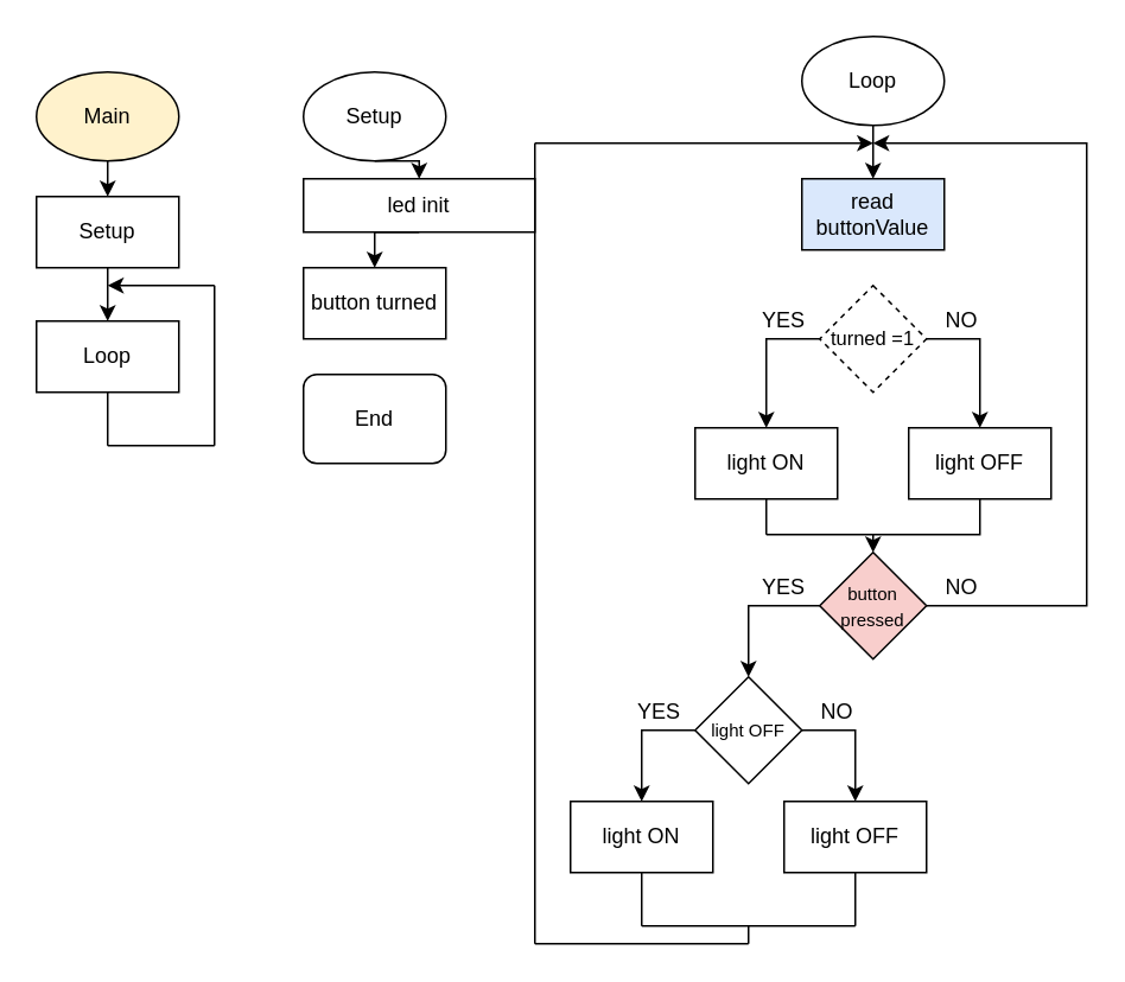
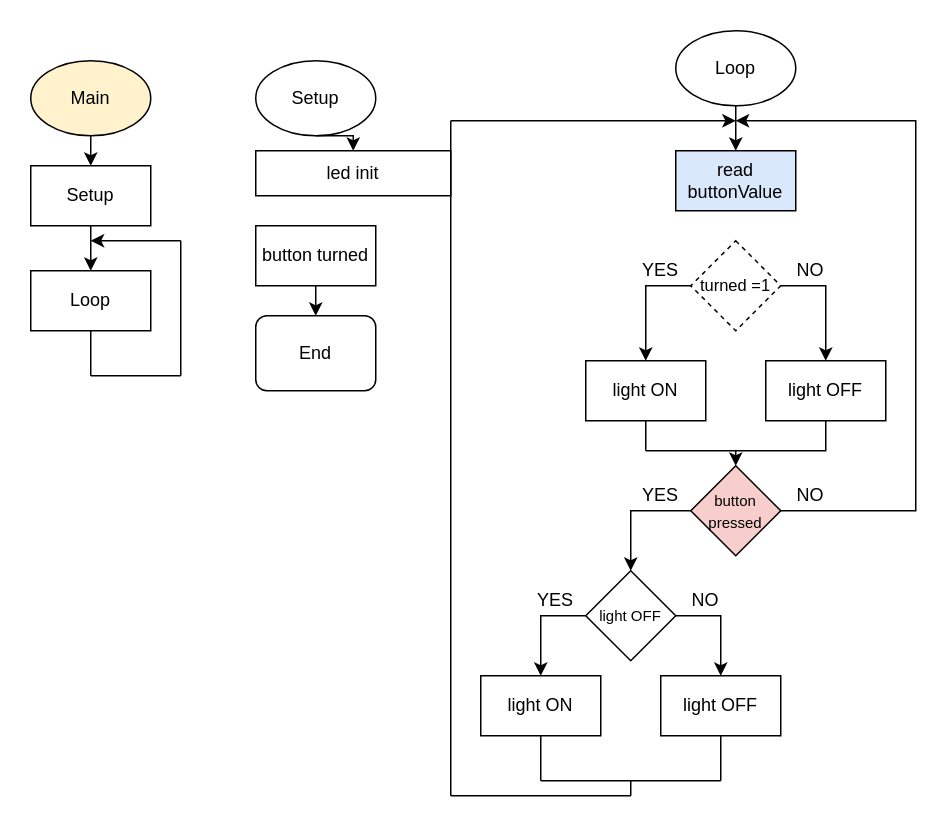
  <mxCell id="0" />
  <mxCell id="1" parent="0" />
  <mxCell id="2" style="edgeStyle=orthogonalEdgeStyle;rounded=0;orthogonalLoop=1;jettySize=auto;html=1;exitX=0.5;exitY=1;exitDx=0;exitDy=0;entryX=0.5;entryY=0;entryDx=0;entryDy=0;" edge="1" parent="1" source="3" target="5"><mxGeometry relative="1" as="geometry" /></mxCell>
  <mxCell id="3" value="Main" style="ellipse;whiteSpace=wrap;html=1;fillColor=#fff2cc;" vertex="1" parent="1"><mxGeometry x="20" y="40" width="80" height="50" as="geometry" /></mxCell>
  <mxCell id="4" style="edgeStyle=orthogonalEdgeStyle;rounded=0;orthogonalLoop=1;jettySize=auto;html=1;exitX=0.5;exitY=1;exitDx=0;exitDy=0;entryX=0.5;entryY=0;entryDx=0;entryDy=0;" edge="1" parent="1" source="5" target="6"><mxGeometry relative="1" as="geometry" /></mxCell>
  <mxCell id="5" value="Setup" style="rounded=0;whiteSpace=wrap;html=1;" vertex="1" parent="1"><mxGeometry x="20" y="110" width="80" height="40" as="geometry" /></mxCell>
  <mxCell id="6" value="Loop" style="rounded=0;whiteSpace=wrap;html=1;" vertex="1" parent="1"><mxGeometry x="20" y="180" width="80" height="40" as="geometry" /></mxCell>
  <mxCell id="7" value="" style="endArrow=none;html=1;exitX=0.5;exitY=1;exitDx=0;exitDy=0;" edge="1" parent="1" source="6"><mxGeometry width="50" height="50" relative="1" as="geometry"><mxPoint x="390" y="440" as="sourcePoint" /><mxPoint x="60" y="250" as="targetPoint" /></mxGeometry></mxCell>
  <mxCell id="8" value="" style="endArrow=none;html=1;" edge="1" parent="1"><mxGeometry width="50" height="50" relative="1" as="geometry"><mxPoint x="60" y="250" as="sourcePoint" /><mxPoint x="120" y="250" as="targetPoint" /></mxGeometry></mxCell>
  <mxCell id="9" value="" style="endArrow=none;html=1;" edge="1" parent="1"><mxGeometry width="50" height="50" relative="1" as="geometry"><mxPoint x="120" y="250" as="sourcePoint" /><mxPoint x="120" y="160" as="targetPoint" /></mxGeometry></mxCell>
  <mxCell id="10" value="" style="endArrow=classic;html=1;" edge="1" parent="1"><mxGeometry width="50" height="50" relative="1" as="geometry"><mxPoint x="120" y="160" as="sourcePoint" /><mxPoint x="60" y="160" as="targetPoint" /></mxGeometry></mxCell>
  <mxCell id="11" style="edgeStyle=orthogonalEdgeStyle;rounded=0;orthogonalLoop=1;jettySize=auto;html=1;exitX=0.5;exitY=1;exitDx=0;exitDy=0;entryX=0.5;entryY=0;entryDx=0;entryDy=0;" edge="1" parent="1" source="12" target="14"><mxGeometry relative="1" as="geometry" /></mxCell>
  <mxCell id="12" value="Setup" style="ellipse;whiteSpace=wrap;html=1;" vertex="1" parent="1"><mxGeometry x="170" y="40" width="80" height="50" as="geometry" /></mxCell>
- <mxCell id="13" style="edgeStyle=orthogonalEdgeStyle;rounded=0;orthogonalLoop=1;jettySize=auto;html=1;exitX=0.5;exitY=1;exitDx=0;exitDy=0;entryX=0.5;entryY=0;entryDx=0;entryDy=0;" edge="1" parent="1" source="14" target="16"><mxGeometry relative="1" as="geometry" /></mxCell>
  <mxCell id="14" value="led init" style="rounded=0;whiteSpace=wrap;html=1;" vertex="1" parent="1"><mxGeometry x="170" y="100" width="130" height="30" as="geometry" /></mxCell>
+ <mxCell id="15" style="edgeStyle=orthogonalEdgeStyle;rounded=0;orthogonalLoop=1;jettySize=auto;html=1;exitX=0.5;exitY=1;exitDx=0;exitDy=0;entryX=0.5;entryY=0;entryDx=0;entryDy=0;" edge="1" parent="1" source="16" target="17"><mxGeometry relative="1" as="geometry" /></mxCell>
  <mxCell id="16" value="button turned" style="rounded=0;whiteSpace=wrap;html=1;" vertex="1" parent="1"><mxGeometry x="170" y="150" width="80" height="40" as="geometry" /></mxCell>
  <mxCell id="17" value="End" style="whiteSpace=wrap;html=1;rounded=1;" vertex="1" parent="1"><mxGeometry x="170" y="210" width="80" height="50" as="geometry" /></mxCell>
  <mxCell id="18" style="edgeStyle=orthogonalEdgeStyle;rounded=0;orthogonalLoop=1;jettySize=auto;html=1;exitX=0.5;exitY=1;exitDx=0;exitDy=0;entryX=0.5;entryY=0;entryDx=0;entryDy=0;" edge="1" parent="1" source="19" target="20"><mxGeometry relative="1" as="geometry" /></mxCell>
  <mxCell id="19" value="Loop" style="ellipse;whiteSpace=wrap;html=1;" vertex="1" parent="1"><mxGeometry x="450" y="20" width="80" height="50" as="geometry" /></mxCell>
  <mxCell id="20" value="read buttonValue" style="rounded=0;whiteSpace=wrap;html=1;fillColor=#dae8fc;" vertex="1" parent="1"><mxGeometry x="450" y="100" width="80" height="40" as="geometry" /></mxCell>
  <mxCell id="21" style="edgeStyle=orthogonalEdgeStyle;rounded=0;orthogonalLoop=1;jettySize=auto;html=1;exitX=0;exitY=0.5;exitDx=0;exitDy=0;entryX=0.5;entryY=0;entryDx=0;entryDy=0;" edge="1" parent="1" source="23" target="24"><mxGeometry relative="1" as="geometry"><mxPoint x="430" y="190.276" as="targetPoint" /></mxGeometry></mxCell>
  <mxCell id="22" style="edgeStyle=orthogonalEdgeStyle;rounded=0;orthogonalLoop=1;jettySize=auto;html=1;exitX=1;exitY=0.5;exitDx=0;exitDy=0;entryX=0.5;entryY=0;entryDx=0;entryDy=0;" edge="1" parent="1" source="23" target="26"><mxGeometry relative="1" as="geometry"><mxPoint x="550" y="190.276" as="targetPoint" /></mxGeometry></mxCell>
  <mxCell id="23" value="&lt;font style=&quot;font-size: 11px&quot;&gt;turned =1&lt;/font&gt;" style="rhombus;whiteSpace=wrap;html=1;dashed=1;" vertex="1" parent="1"><mxGeometry x="460" y="160" width="60" height="60" as="geometry" /></mxCell>
  <mxCell id="24" value="light ON" style="rounded=0;whiteSpace=wrap;html=1;" vertex="1" parent="1"><mxGeometry x="390" y="240" width="80" height="40" as="geometry" /></mxCell>
  <mxCell id="25" style="edgeStyle=orthogonalEdgeStyle;rounded=0;orthogonalLoop=1;jettySize=auto;html=1;exitX=0.5;exitY=1;exitDx=0;exitDy=0;entryX=0.5;entryY=0;entryDx=0;entryDy=0;" edge="1" parent="1" source="26" target="31"><mxGeometry relative="1" as="geometry"><mxPoint x="490" y="300" as="targetPoint" /></mxGeometry></mxCell>
  <mxCell id="26" value="light OFF" style="rounded=0;whiteSpace=wrap;html=1;" vertex="1" parent="1"><mxGeometry x="510" y="240" width="80" height="40" as="geometry" /></mxCell>
  <mxCell id="27" value="YES" style="text;html=1;strokeColor=none;fillColor=none;align=center;verticalAlign=middle;whiteSpace=wrap;rounded=0;" vertex="1" parent="1"><mxGeometry x="420" y="170" width="40" height="20" as="geometry" /></mxCell>
  <mxCell id="28" value="NO" style="text;html=1;strokeColor=none;fillColor=none;align=center;verticalAlign=middle;whiteSpace=wrap;rounded=0;" vertex="1" parent="1"><mxGeometry x="520" y="170" width="40" height="20" as="geometry" /></mxCell>
  <mxCell id="29" style="edgeStyle=orthogonalEdgeStyle;rounded=0;orthogonalLoop=1;jettySize=auto;html=1;exitX=0;exitY=0.5;exitDx=0;exitDy=0;entryX=0.5;entryY=0;entryDx=0;entryDy=0;" edge="1" parent="1" source="31" target="34"><mxGeometry relative="1" as="geometry"><mxPoint x="420" y="339.931" as="targetPoint" /></mxGeometry></mxCell>
  <mxCell id="30" style="edgeStyle=orthogonalEdgeStyle;rounded=0;orthogonalLoop=1;jettySize=auto;html=1;exitX=1;exitY=0.5;exitDx=0;exitDy=0;" edge="1" parent="1" source="31"><mxGeometry relative="1" as="geometry"><mxPoint x="490" y="80" as="targetPoint" /><Array as="points"><mxPoint x="610" y="340" /></Array></mxGeometry></mxCell>
  <mxCell id="31" value="&lt;font style=&quot;font-size: 10px&quot;&gt;button pressed&lt;/font&gt;" style="rhombus;whiteSpace=wrap;html=1;fillColor=#f8cecc;" vertex="1" parent="1"><mxGeometry x="460" y="310" width="60" height="60" as="geometry" /></mxCell>
  <mxCell id="32" style="edgeStyle=orthogonalEdgeStyle;rounded=0;orthogonalLoop=1;jettySize=auto;html=1;exitX=0;exitY=0.5;exitDx=0;exitDy=0;entryX=0.5;entryY=0;entryDx=0;entryDy=0;" edge="1" parent="1" source="34" target="39"><mxGeometry relative="1" as="geometry"><mxPoint x="360" y="410.276" as="targetPoint" /></mxGeometry></mxCell>
  <mxCell id="33" style="edgeStyle=orthogonalEdgeStyle;rounded=0;orthogonalLoop=1;jettySize=auto;html=1;exitX=1;exitY=0.5;exitDx=0;exitDy=0;entryX=0.5;entryY=0;entryDx=0;entryDy=0;" edge="1" parent="1" source="34" target="40"><mxGeometry relative="1" as="geometry"><mxPoint x="480" y="410.276" as="targetPoint" /></mxGeometry></mxCell>
  <mxCell id="34" value="&lt;font style=&quot;font-size: 10px&quot;&gt;light OFF&lt;/font&gt;" style="rhombus;whiteSpace=wrap;html=1;" vertex="1" parent="1"><mxGeometry x="390" y="380" width="60" height="60" as="geometry" /></mxCell>
  <mxCell id="35" value="" style="endArrow=none;html=1;exitX=0.5;exitY=1;exitDx=0;exitDy=0;" edge="1" parent="1" source="24"><mxGeometry width="50" height="50" relative="1" as="geometry"><mxPoint x="440" y="300" as="sourcePoint" /><mxPoint x="430" y="300" as="targetPoint" /></mxGeometry></mxCell>
  <mxCell id="36" value="" style="endArrow=none;html=1;" edge="1" parent="1"><mxGeometry width="50" height="50" relative="1" as="geometry"><mxPoint x="430" y="300" as="sourcePoint" /><mxPoint x="490" y="300" as="targetPoint" /></mxGeometry></mxCell>
  <mxCell id="37" value="YES" style="text;html=1;strokeColor=none;fillColor=none;align=center;verticalAlign=middle;whiteSpace=wrap;rounded=0;" vertex="1" parent="1"><mxGeometry x="420" y="320" width="40" height="20" as="geometry" /></mxCell>
  <mxCell id="38" value="NO" style="text;html=1;strokeColor=none;fillColor=none;align=center;verticalAlign=middle;whiteSpace=wrap;rounded=0;" vertex="1" parent="1"><mxGeometry x="520" y="320" width="40" height="20" as="geometry" /></mxCell>
  <mxCell id="39" value="light ON" style="rounded=0;whiteSpace=wrap;html=1;" vertex="1" parent="1"><mxGeometry x="320" y="450" width="80" height="40" as="geometry" /></mxCell>
  <mxCell id="40" value="light OFF" style="rounded=0;whiteSpace=wrap;html=1;" vertex="1" parent="1"><mxGeometry x="440" y="450" width="80" height="40" as="geometry" /></mxCell>
  <mxCell id="41" value="YES" style="text;html=1;strokeColor=none;fillColor=none;align=center;verticalAlign=middle;whiteSpace=wrap;rounded=0;" vertex="1" parent="1"><mxGeometry x="350" y="390" width="40" height="20" as="geometry" /></mxCell>
  <mxCell id="42" value="NO" style="text;html=1;strokeColor=none;fillColor=none;align=center;verticalAlign=middle;whiteSpace=wrap;rounded=0;" vertex="1" parent="1"><mxGeometry x="450" y="390" width="40" height="20" as="geometry" /></mxCell>
  <mxCell id="43" value="" style="endArrow=none;html=1;exitX=0.5;exitY=1;exitDx=0;exitDy=0;" edge="1" parent="1" source="39"><mxGeometry width="50" height="50" relative="1" as="geometry"><mxPoint x="390" y="550" as="sourcePoint" /><mxPoint x="360" y="520" as="targetPoint" /></mxGeometry></mxCell>
  <mxCell id="44" value="" style="endArrow=none;html=1;exitX=0.5;exitY=1;exitDx=0;exitDy=0;" edge="1" parent="1" source="40"><mxGeometry width="50" height="50" relative="1" as="geometry"><mxPoint x="550" y="500" as="sourcePoint" /><mxPoint x="480" y="520" as="targetPoint" /></mxGeometry></mxCell>
  <mxCell id="45" value="" style="endArrow=none;html=1;" edge="1" parent="1"><mxGeometry width="50" height="50" relative="1" as="geometry"><mxPoint x="360" y="520" as="sourcePoint" /><mxPoint x="480" y="520" as="targetPoint" /></mxGeometry></mxCell>
  <mxCell id="46" value="" style="endArrow=none;html=1;" edge="1" parent="1"><mxGeometry width="50" height="50" relative="1" as="geometry"><mxPoint x="420" y="520" as="sourcePoint" /><mxPoint x="420" y="530" as="targetPoint" /></mxGeometry></mxCell>
  <mxCell id="47" value="" style="endArrow=none;html=1;" edge="1" parent="1"><mxGeometry width="50" height="50" relative="1" as="geometry"><mxPoint x="420" y="530" as="sourcePoint" /><mxPoint x="300" y="530" as="targetPoint" /></mxGeometry></mxCell>
  <mxCell id="48" value="" style="endArrow=none;html=1;" edge="1" parent="1"><mxGeometry width="50" height="50" relative="1" as="geometry"><mxPoint x="300" y="530" as="sourcePoint" /><mxPoint x="300" y="80" as="targetPoint" /></mxGeometry></mxCell>
  <mxCell id="49" value="" style="endArrow=classic;html=1;" edge="1" parent="1"><mxGeometry width="50" height="50" relative="1" as="geometry"><mxPoint x="300" y="80" as="sourcePoint" /><mxPoint x="490" y="80" as="targetPoint" /></mxGeometry></mxCell>
